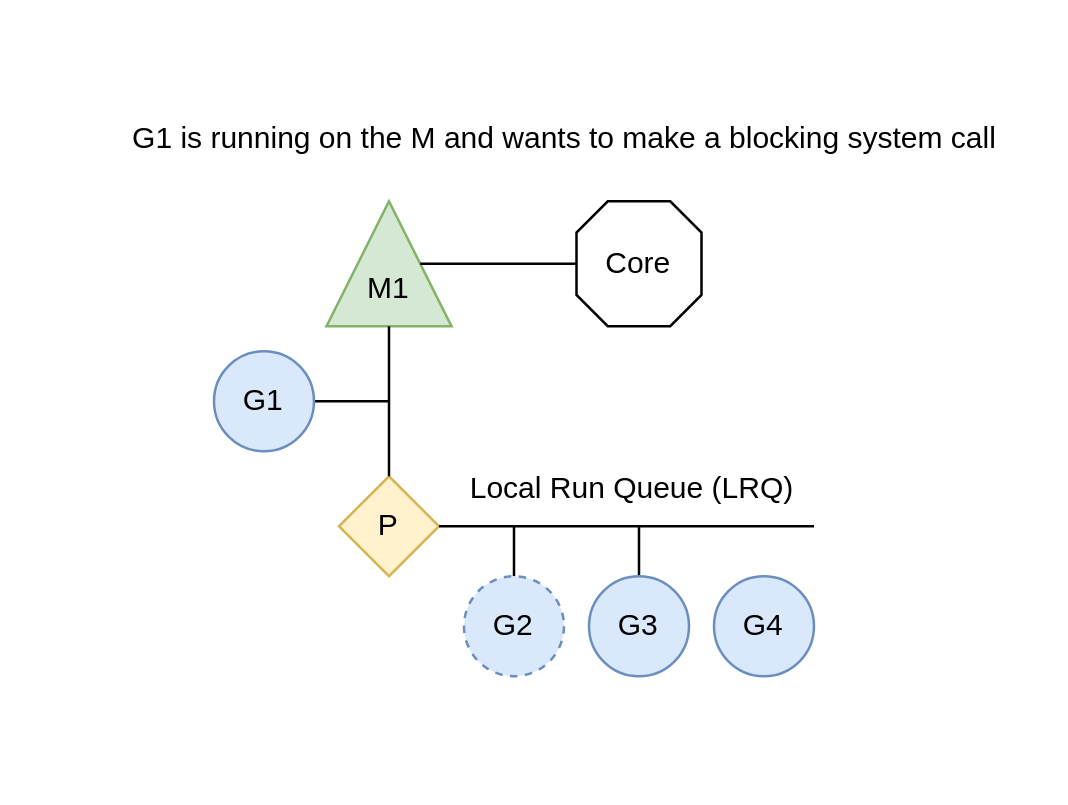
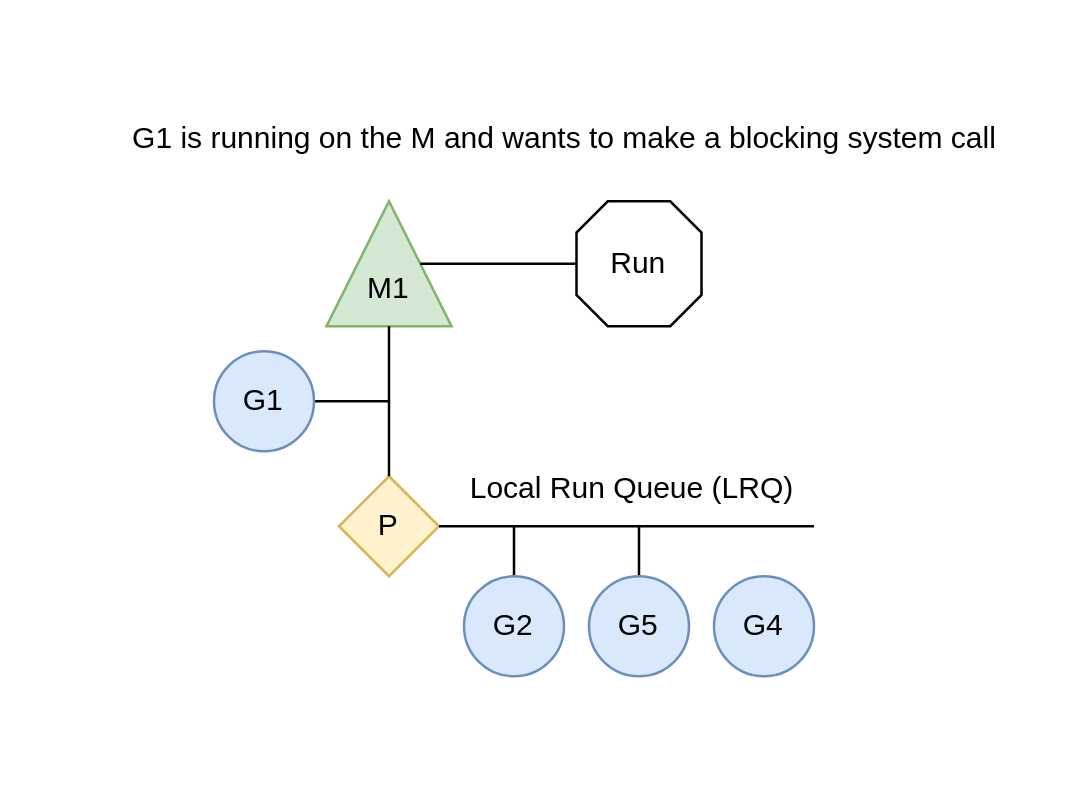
  <mxCell id="0" />
  <mxCell id="1" parent="0" />
  <mxCell id="2" value="" style="rounded=0;whiteSpace=wrap;html=1;strokeColor=none;fillColor=none;" parent="1" vertex="1"><mxGeometry x="20" y="20" width="370" height="280" as="geometry" /></mxCell>
  <mxCell id="3" value="" style="group" parent="1" vertex="1" connectable="0"><mxGeometry x="130" y="80" width="50" height="50" as="geometry" /></mxCell>
  <mxCell id="4" value="" style="verticalLabelPosition=bottom;verticalAlign=top;html=1;shape=mxgraph.basic.acute_triangle;dx=0.5;fillColor=#d5e8d4;strokeColor=#82b366;" parent="3" vertex="1"><mxGeometry width="50" height="50" as="geometry" /></mxCell>
  <mxCell id="5" value="M1" style="text;html=1;align=center;verticalAlign=middle;whiteSpace=wrap;rounded=0;" parent="3" vertex="1"><mxGeometry x="5" y="20" width="40" height="30" as="geometry" /></mxCell>
  <mxCell id="6" style="edgeStyle=orthogonalEdgeStyle;rounded=0;orthogonalLoop=1;jettySize=auto;html=1;exitX=1;exitY=0.5;exitDx=0;exitDy=0;endArrow=none;endFill=0;" parent="1" source="7" edge="1"><mxGeometry relative="1" as="geometry"><mxPoint x="155" y="160" as="targetPoint" /></mxGeometry></mxCell>
  <mxCell id="7" value="G1" style="ellipse;whiteSpace=wrap;html=1;aspect=fixed;fillColor=#dae8fc;strokeColor=#6c8ebf;" parent="1" vertex="1"><mxGeometry x="85" y="140" width="40" height="40" as="geometry" /></mxCell>
  <mxCell id="8" value="P" style="rhombus;whiteSpace=wrap;html=1;aspect=fixed;fillColor=#fff2cc;strokeColor=#d6b656;" parent="1" vertex="1"><mxGeometry x="135" y="190" width="40" height="40" as="geometry" /></mxCell>
  <mxCell id="9" style="edgeStyle=orthogonalEdgeStyle;rounded=0;orthogonalLoop=1;jettySize=auto;html=1;exitX=0.5;exitY=1;exitDx=0;exitDy=0;exitPerimeter=0;entryX=0.5;entryY=0;entryDx=0;entryDy=0;endArrow=none;endFill=0;" parent="1" source="4" target="8" edge="1"><mxGeometry relative="1" as="geometry" /></mxCell>
  <mxCell id="10" value="" style="endArrow=none;html=1;rounded=0;exitX=1;exitY=0.5;exitDx=0;exitDy=0;" parent="1" source="8" edge="1"><mxGeometry width="50" height="50" relative="1" as="geometry"><mxPoint x="305" y="310" as="sourcePoint" /><mxPoint x="325" y="210" as="targetPoint" /></mxGeometry></mxCell>
  <mxCell id="11" style="edgeStyle=orthogonalEdgeStyle;rounded=0;orthogonalLoop=1;jettySize=auto;html=1;exitX=0.5;exitY=0;exitDx=0;exitDy=0;endArrow=none;endFill=0;" parent="1" source="12" edge="1"><mxGeometry relative="1" as="geometry"><mxPoint x="205" y="210" as="targetPoint" /></mxGeometry></mxCell>
- <mxCell id="12" value="G2" style="ellipse;whiteSpace=wrap;html=1;aspect=fixed;fillColor=#dae8fc;strokeColor=#6c8ebf;dashed=1;" parent="1" vertex="1"><mxGeometry x="185" y="230" width="40" height="40" as="geometry" /></mxCell>
+ <mxCell id="12" value="G2" style="ellipse;whiteSpace=wrap;html=1;aspect=fixed;fillColor=#dae8fc;strokeColor=#6c8ebf;" parent="1" vertex="1"><mxGeometry x="185" y="230" width="40" height="40" as="geometry" /></mxCell>
  <mxCell id="13" style="edgeStyle=orthogonalEdgeStyle;rounded=0;orthogonalLoop=1;jettySize=auto;html=1;exitX=0.5;exitY=0;exitDx=0;exitDy=0;endArrow=none;endFill=0;" parent="1" source="14" edge="1"><mxGeometry relative="1" as="geometry"><mxPoint x="255" y="210" as="targetPoint" /></mxGeometry></mxCell>
- <mxCell id="14" value="G3" style="ellipse;whiteSpace=wrap;html=1;aspect=fixed;fillColor=#dae8fc;strokeColor=#6c8ebf;" parent="1" vertex="1"><mxGeometry x="235" y="230" width="40" height="40" as="geometry" /></mxCell>
+ <mxCell id="14" value="G5" style="ellipse;whiteSpace=wrap;html=1;aspect=fixed;fillColor=#dae8fc;strokeColor=#6c8ebf;" parent="1" vertex="1"><mxGeometry x="235" y="230" width="40" height="40" as="geometry" /></mxCell>
  <mxCell id="15" value="G4" style="ellipse;whiteSpace=wrap;html=1;aspect=fixed;fillColor=#dae8fc;strokeColor=#6c8ebf;" parent="1" vertex="1"><mxGeometry x="285" y="230" width="40" height="40" as="geometry" /></mxCell>
  <mxCell id="16" value="Local Run Queue (LRQ)" style="text;html=1;align=center;verticalAlign=middle;whiteSpace=wrap;rounded=0;" parent="1" vertex="1"><mxGeometry x="180" y="180" width="145" height="30" as="geometry" /></mxCell>
  <mxCell id="17" value="" style="verticalLabelPosition=bottom;verticalAlign=top;html=1;shape=mxgraph.basic.polygon;polyCoords=[[0.25,0],[0.75,0],[1,0.25],[1,0.75],[0.75,1],[0.25,1],[0,0.75],[0,0.25]];polyline=0;" parent="1" vertex="1"><mxGeometry x="230" y="80" width="50" height="50" as="geometry" /></mxCell>
  <mxCell id="18" value="" style="endArrow=none;html=1;rounded=0;exitX=0;exitY=0;exitDx=37.5;exitDy=25;exitPerimeter=0;" parent="1" source="4" target="17" edge="1"><mxGeometry width="50" height="50" relative="1" as="geometry"><mxPoint x="195" y="120" as="sourcePoint" /><mxPoint x="205" y="90" as="targetPoint" /></mxGeometry></mxCell>
- <mxCell id="19" value="Core" style="text;html=1;align=center;verticalAlign=middle;whiteSpace=wrap;rounded=0;" parent="1" vertex="1"><mxGeometry x="235" y="90" width="40" height="30" as="geometry" /></mxCell>
+ <mxCell id="19" value="Run" style="text;html=1;align=center;verticalAlign=middle;whiteSpace=wrap;rounded=0;" parent="1" vertex="1"><mxGeometry x="235" y="90" width="40" height="30" as="geometry" /></mxCell>
  <mxCell id="20" value="G1 is running on the M and wants to make a blocking system call" style="text;html=1;align=center;verticalAlign=middle;whiteSpace=wrap;rounded=0;" parent="1" vertex="1"><mxGeometry x="46" y="40" width="359" height="30" as="geometry" /></mxCell>
